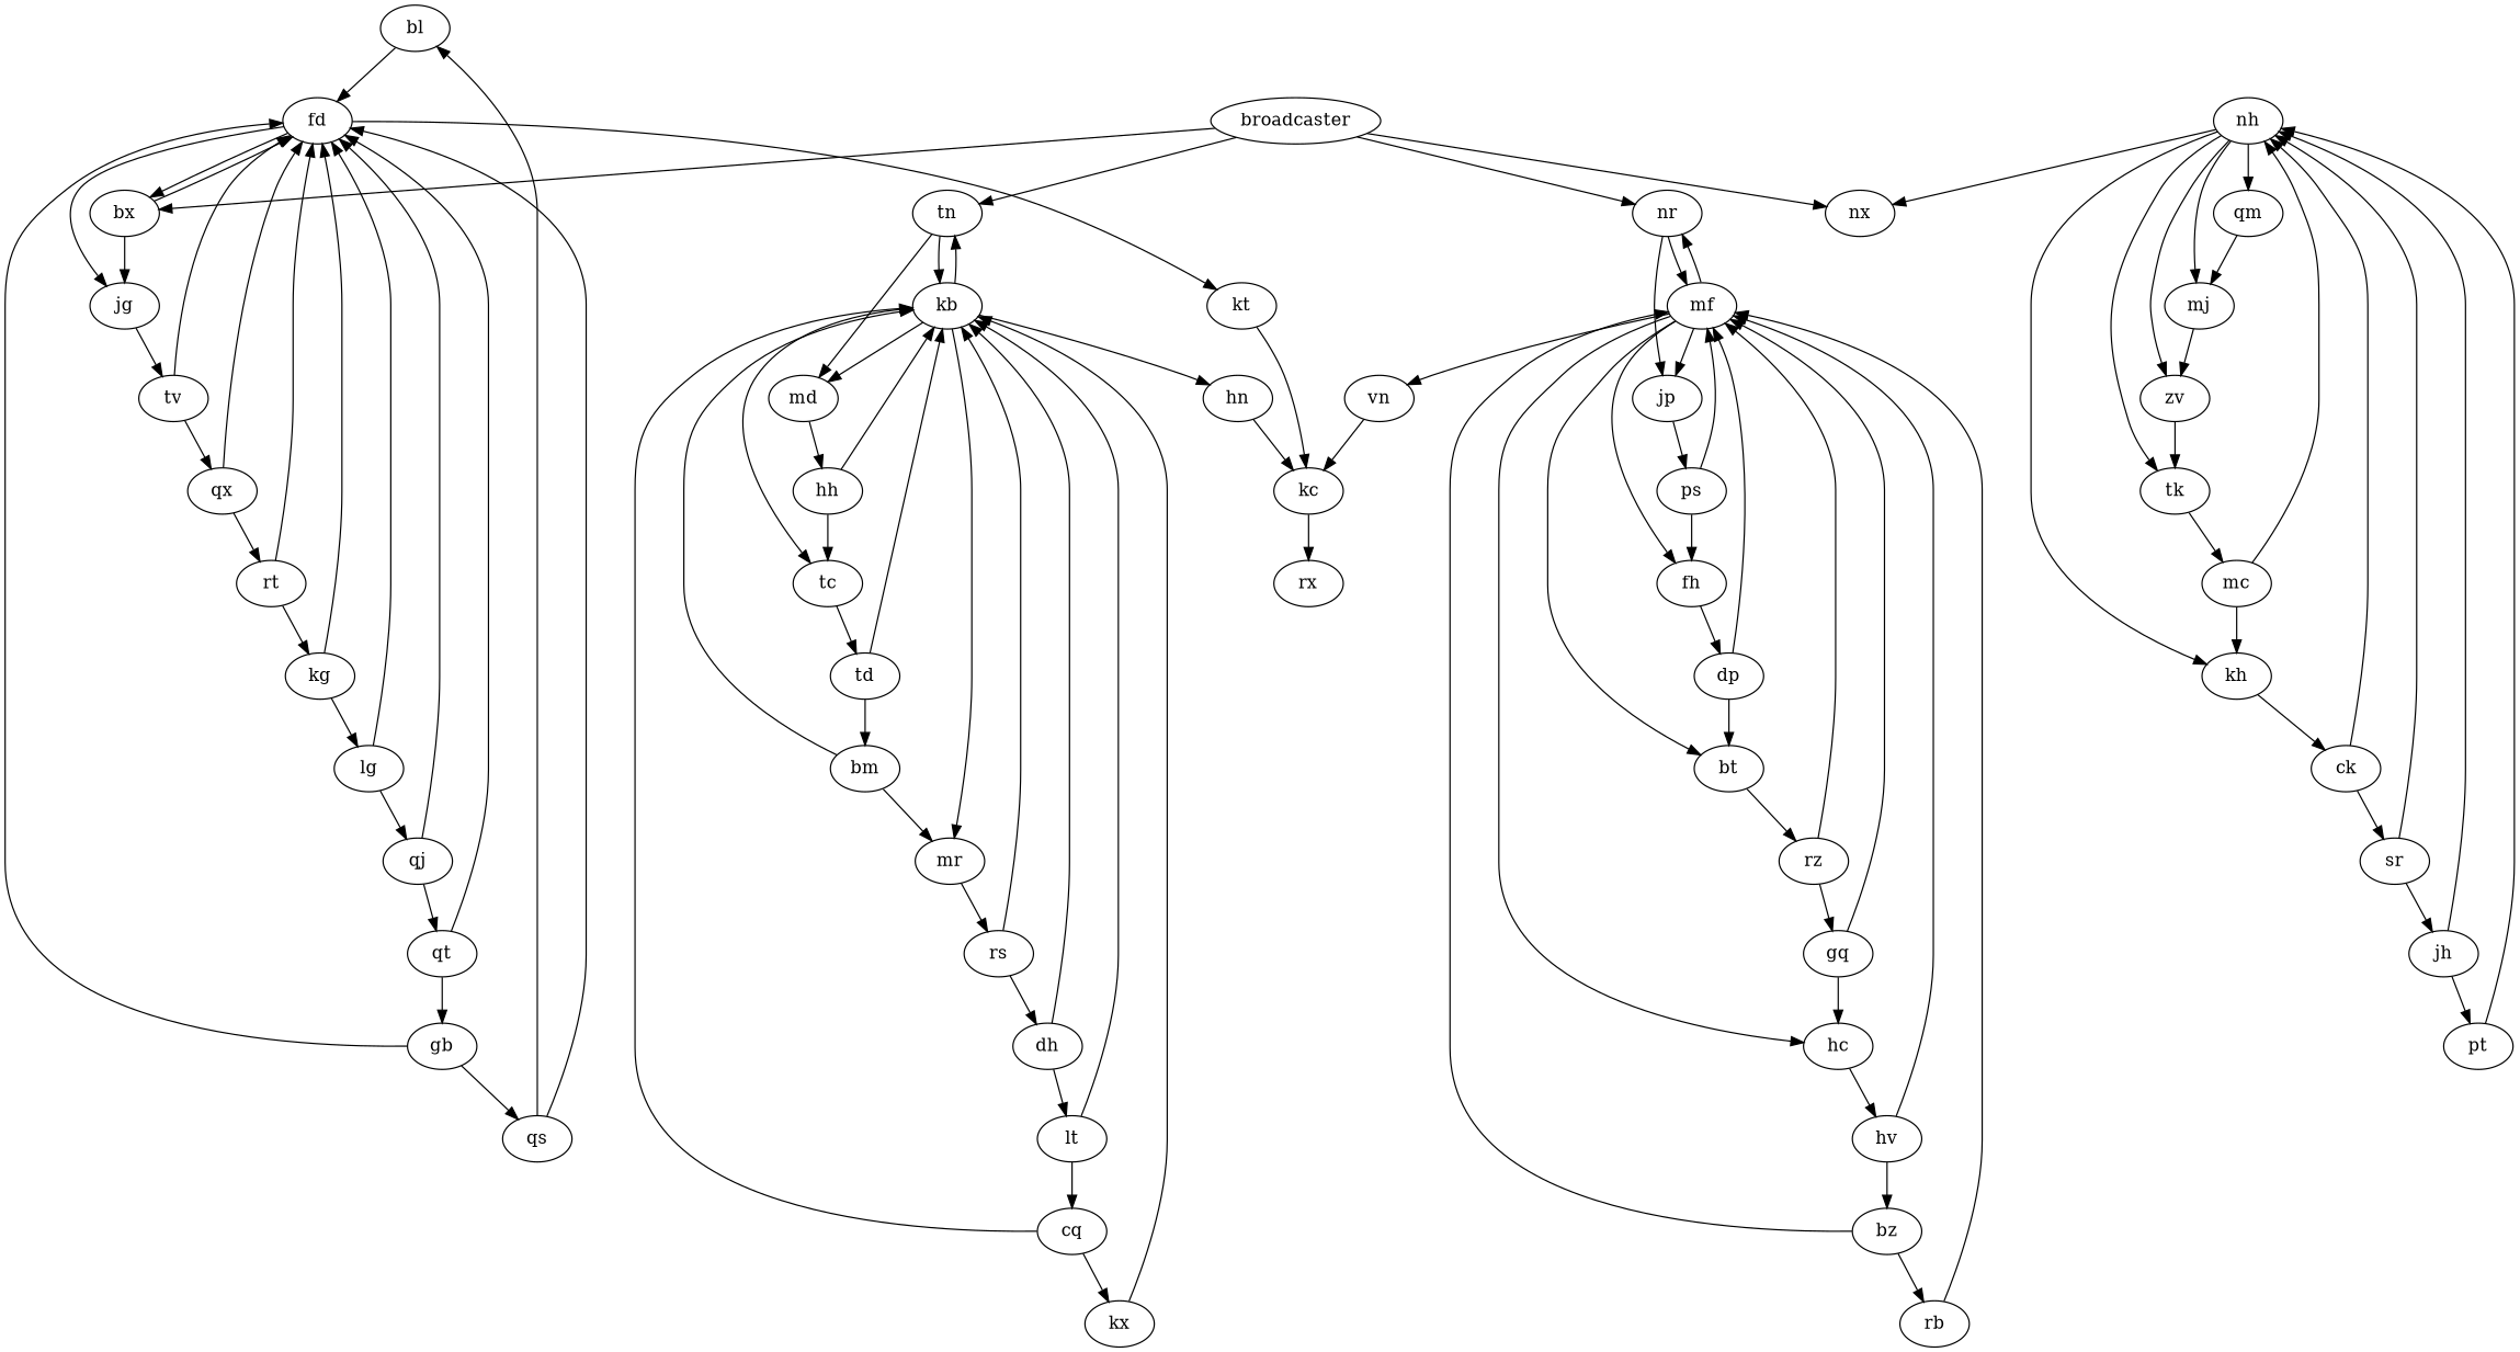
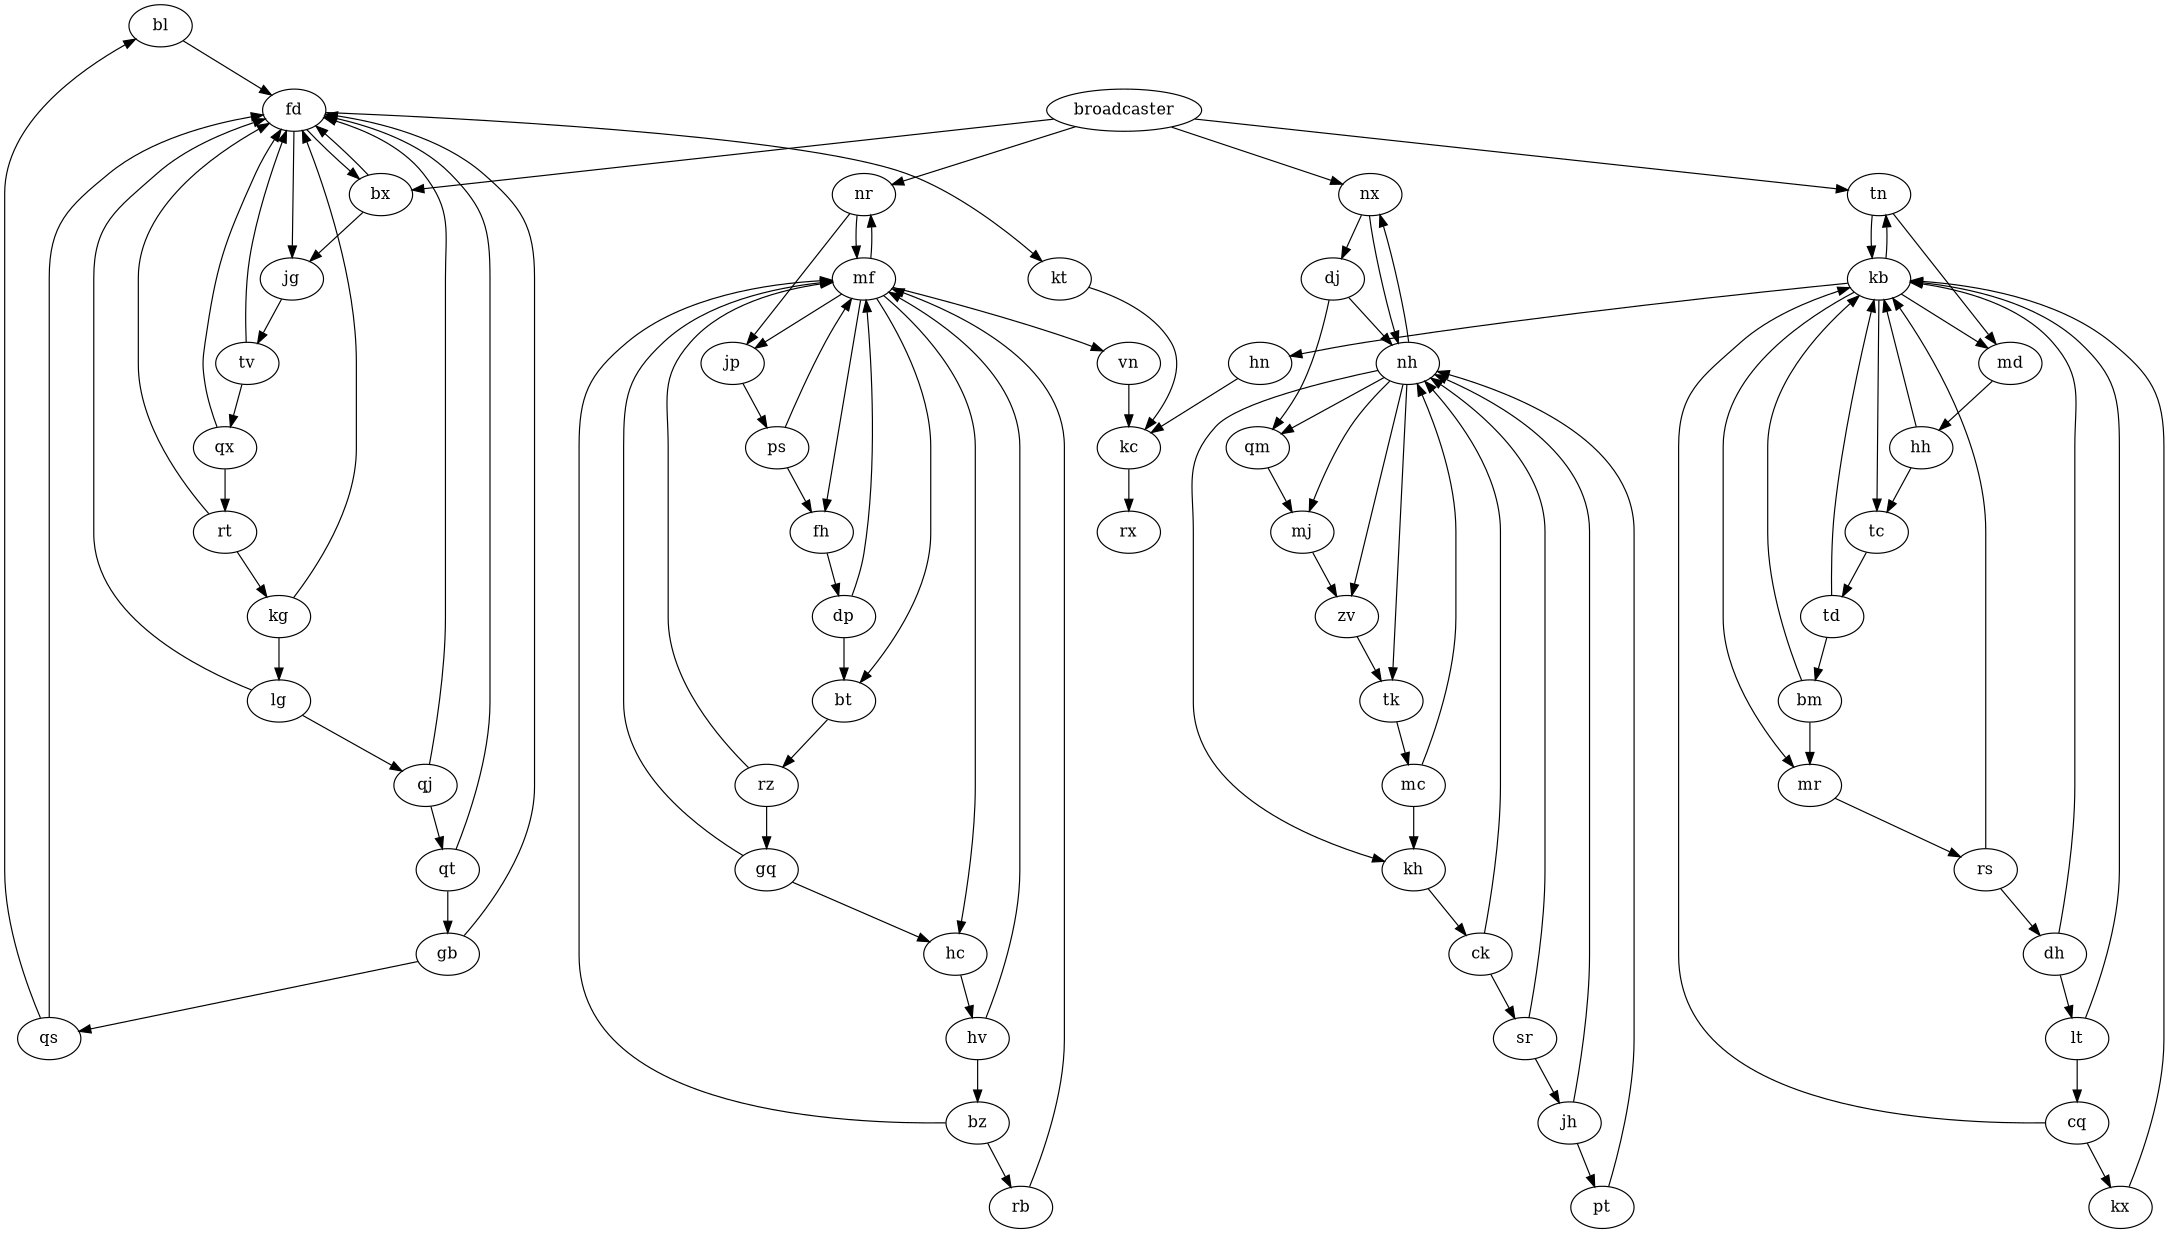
  digraph {
    bl
    fd
    bx
    jg
    kt
    tv
    kc
    bm
    kb
    mr
    tn
    tc
    hn
    md
    rs
    td
    hh
    dh
    broadcaster
    nr
    nx
    mf
    jp
    nh
+   dj
    bt
    fh
    hc
    vn
    ps
    qm
    kh
    mj
    zv
    tk
    rz
    gq
    qx
    bz
    rb
    dp
    hv
    ck
    sr
    jh
    mc
    pt
    cq
    kx
    lt
    rx
    gb
    qs
    rt
    kg
    lg
    qj
    qt
    bl -> fd
    fd -> bx
    fd -> jg
    fd -> kt
    bx -> fd
    bx -> jg
    jg -> tv
    kt -> kc
    tv -> fd
    tv -> qx
    kc -> rx
    bm -> kb
    bm -> mr
    kb -> mr
    kb -> tn
    kb -> tc
    kb -> hn
    kb -> md
    mr -> rs
    tn -> kb
    tn -> md
    tc -> td
    hn -> kc
    md -> hh
    rs -> kb
    rs -> dh
    td -> bm
    td -> kb
    hh -> kb
    hh -> tc
    dh -> kb
    dh -> lt
    broadcaster -> bx
    broadcaster -> tn
    broadcaster -> nr
    broadcaster -> nx
    nr -> mf
    nr -> jp
+   nx -> nh
+   nx -> dj
    mf -> nr
    mf -> jp
    mf -> bt
    mf -> fh
    mf -> hc
    mf -> vn
    jp -> ps
    nh -> nx
    nh -> qm
    nh -> kh
    nh -> mj
    nh -> zv
    nh -> tk
+   dj -> nh
+   dj -> qm
    bt -> rz
    fh -> dp
    hc -> hv
    vn -> kc
    ps -> mf
    ps -> fh
    qm -> mj
    kh -> ck
    mj -> zv
    zv -> tk
    tk -> mc
    rz -> mf
    rz -> gq
    gq -> mf
    gq -> hc
    qx -> fd
    qx -> rt
    bz -> mf
    bz -> rb
    rb -> mf
    dp -> mf
    dp -> bt
    hv -> mf
    hv -> bz
    ck -> nh
    ck -> sr
    sr -> nh
    sr -> jh
    jh -> nh
    jh -> pt
    mc -> nh
    mc -> kh
    pt -> nh
    cq -> kb
    cq -> kx
    kx -> kb
    lt -> kb
    lt -> cq
    gb -> fd
    gb -> qs
    qs -> bl
    qs -> fd
    rt -> fd
    rt -> kg
    kg -> fd
    kg -> lg
    lg -> fd
    lg -> qj
    qj -> fd
    qj -> qt
    qt -> fd
    qt -> gb
  }
